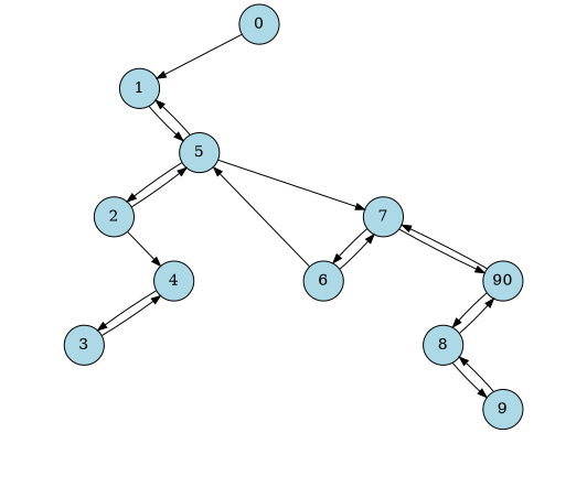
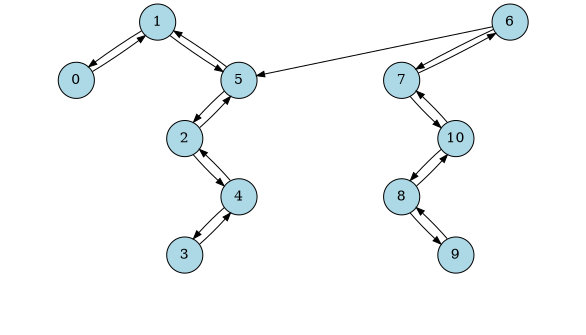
  digraph {
    nodesep=0.25
    ranksep=0.3
    splines=line
    node [fillcolor=lightblue fixedsize=true shape=circle style=invis]
    edge [arrowsize=0.8 style=invis weight=5]
    n1 [label=1 style=filled width=0.5]
    n2 [label=0 style=filled width=0.5]
    n3 [label=i4 width=0.5]
    n4 [label=5 style=filled width=0.5]
    n5 [label=i1 width=0.5]
    n6 [label=i2 width=0.5]
    n7 [label=i3 width=0.5]
    n8 [label=2 style=filled width=0.5]
    n9 [label=i12 width=0.5]
    n10 [label=7 style=filled width=0.5]
    n11 [label=i5 width=0.5]
    n12 [label=i6 width=0.5]
    n13 [label=4 style=filled width=0.5]
    n14 [label=6 style=filled width=0.5]
    n15 [label=i16 width=0.5]
-   n16 [label=90 style=filled width=0.5]
+   n16 [label=10 style=filled width=0.5]
    n17 [label=3 style=filled width=0.5]
    n18 [label=i10 width=0.5]
    n19 [label=i11 width=0.5]
    n20 [label=i7 width=0.5]
    n21 [label=i8 width=0.5]
    n22 [label=i9 width=0.5]
    n23 [label=i13 width=0.5]
    n24 [label=i14 width=0.5]
    n25 [label=i15 width=0.5]
    n26 [label=8 style=filled width=0.5]
    n27 [label=i22 width=0.5]
    n28 [label=i23 width=0.5]
    n29 [label=i17 width=0.5]
    n30 [label=i18 width=0.5]
    n31 [label=9 style=filled width=0.5]
    n32 [label=i19 width=0.5]
    n33 [label=i20 width=0.5]
    n34 [label=i21 width=0.5]
+   n1 -> n2 [style=filled weight=NaN]
    n1 -> n3
    n1 -> n4 [style=filled weight=NaN]
    n2 -> n1 [style=filled weight=NaN]
    n2 -> n5
    n2 -> n6
    n2 -> n7
    n4 -> n1 [style=filled weight=NaN]
    n4 -> n8 [style=filled weight=NaN]
    n4 -> n9
-   n4 -> n10 [style=filled weight=NaN]
    n8 -> n4 [style=filled weight=NaN]
    n8 -> n11
    n8 -> n12
    n8 -> n13 [style=filled weight=NaN]
    n10 -> n14 [style=filled weight=NaN]
    n10 -> n15
    n10 -> n16 [style=filled weight=NaN]
+   n13 -> n8 [style=filled weight=NaN]
    n13 -> n17 [style=filled weight=NaN]
    n13 -> n18
    n13 -> n19
    n14 -> n4 [style=filled weight=NaN]
    n14 -> n10 [style=filled weight=NaN]
    n14 -> n23
    n14 -> n24
    n14 -> n25
    n16 -> n10 [style=filled weight=NaN]
    n16 -> n26 [style=filled weight=NaN]
    n16 -> n27
    n16 -> n28
    n17 -> n13 [style=filled weight=NaN]
    n17 -> n20
    n17 -> n21
    n17 -> n22
    n26 -> n16 [style=filled weight=NaN]
    n26 -> n29
    n26 -> n30
    n26 -> n31 [style=filled weight=NaN]
    n31 -> n26 [style=filled weight=NaN]
    n31 -> n32
    n31 -> n33
    n31 -> n34
  }
